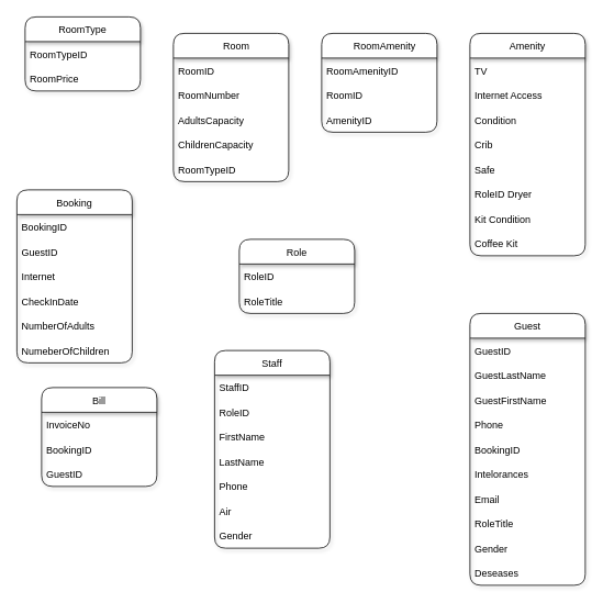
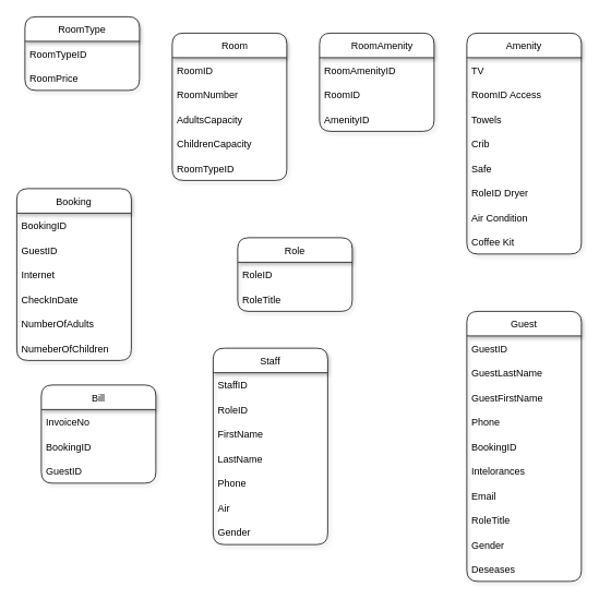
  <mxCell id="0" />
  <mxCell id="1" parent="0" />
  <mxCell id="2" value="Booking" style="swimlane;fontStyle=0;childLayout=stackLayout;horizontal=1;startSize=30;horizontalStack=0;resizeParent=1;resizeParentMax=0;resizeLast=0;collapsible=1;marginBottom=0;rounded=1;shadow=1;" vertex="1" parent="1"><mxGeometry x="20" y="230" width="140" height="210" as="geometry" /></mxCell>
  <mxCell id="3" value="BookingID" style="text;strokeColor=none;fillColor=none;align=left;verticalAlign=middle;spacingLeft=4;spacingRight=4;overflow=hidden;points=[[0,0.5],[1,0.5]];portConstraint=eastwest;rotatable=0;" vertex="1" parent="2"><mxGeometry y="30" width="140" height="30" as="geometry" /></mxCell>
  <mxCell id="4" value="GuestID" style="text;strokeColor=none;fillColor=none;align=left;verticalAlign=middle;spacingLeft=4;spacingRight=4;overflow=hidden;points=[[0,0.5],[1,0.5]];portConstraint=eastwest;rotatable=0;" vertex="1" parent="2"><mxGeometry y="60" width="140" height="30" as="geometry" /></mxCell>
  <mxCell id="5" value="Internet" style="text;strokeColor=none;fillColor=none;align=left;verticalAlign=middle;spacingLeft=4;spacingRight=4;overflow=hidden;points=[[0,0.5],[1,0.5]];portConstraint=eastwest;rotatable=0;" vertex="1" parent="2"><mxGeometry y="90" width="140" height="30" as="geometry" /></mxCell>
  <mxCell id="6" value="CheckInDate" style="text;strokeColor=none;fillColor=none;align=left;verticalAlign=middle;spacingLeft=4;spacingRight=4;overflow=hidden;points=[[0,0.5],[1,0.5]];portConstraint=eastwest;rotatable=0;" vertex="1" parent="2"><mxGeometry y="120" width="140" height="30" as="geometry" /></mxCell>
  <mxCell id="7" value="NumberOfAdults" style="text;strokeColor=none;fillColor=none;align=left;verticalAlign=middle;spacingLeft=4;spacingRight=4;overflow=hidden;points=[[0,0.5],[1,0.5]];portConstraint=eastwest;rotatable=0;" vertex="1" parent="2"><mxGeometry y="150" width="140" height="30" as="geometry" /></mxCell>
  <mxCell id="8" value="NumeberOfChildren" style="text;strokeColor=none;fillColor=none;align=left;verticalAlign=middle;spacingLeft=4;spacingRight=4;overflow=hidden;points=[[0,0.5],[1,0.5]];portConstraint=eastwest;rotatable=0;" vertex="1" parent="2"><mxGeometry y="180" width="140" height="30" as="geometry" /></mxCell>
  <mxCell id="9" value="    Room" style="swimlane;fontStyle=0;childLayout=stackLayout;horizontal=1;startSize=30;horizontalStack=0;resizeParent=1;resizeParentMax=0;resizeLast=0;collapsible=1;marginBottom=0;rounded=1;shadow=1;" vertex="1" parent="1"><mxGeometry x="210" y="40" width="140" height="180" as="geometry" /></mxCell>
  <mxCell id="10" value="RoomID" style="text;strokeColor=none;fillColor=none;align=left;verticalAlign=middle;spacingLeft=4;spacingRight=4;overflow=hidden;points=[[0,0.5],[1,0.5]];portConstraint=eastwest;rotatable=0;" vertex="1" parent="9"><mxGeometry y="30" width="140" height="30" as="geometry" /></mxCell>
  <mxCell id="11" value="RoomNumber" style="text;strokeColor=none;fillColor=none;align=left;verticalAlign=middle;spacingLeft=4;spacingRight=4;overflow=hidden;points=[[0,0.5],[1,0.5]];portConstraint=eastwest;rotatable=0;" vertex="1" parent="9"><mxGeometry y="60" width="140" height="30" as="geometry" /></mxCell>
  <mxCell id="12" value="AdultsCapacity" style="text;strokeColor=none;fillColor=none;align=left;verticalAlign=middle;spacingLeft=4;spacingRight=4;overflow=hidden;points=[[0,0.5],[1,0.5]];portConstraint=eastwest;rotatable=0;" vertex="1" parent="9"><mxGeometry y="90" width="140" height="30" as="geometry" /></mxCell>
  <mxCell id="13" value="ChildrenCapacity" style="text;strokeColor=none;fillColor=none;align=left;verticalAlign=middle;spacingLeft=4;spacingRight=4;overflow=hidden;points=[[0,0.5],[1,0.5]];portConstraint=eastwest;rotatable=0;" vertex="1" parent="9"><mxGeometry y="120" width="140" height="30" as="geometry" /></mxCell>
  <mxCell id="14" value="RoomTypeID" style="text;strokeColor=none;fillColor=none;align=left;verticalAlign=middle;spacingLeft=4;spacingRight=4;overflow=hidden;points=[[0,0.5],[1,0.5]];portConstraint=eastwest;rotatable=0;" vertex="1" parent="9"><mxGeometry y="150" width="140" height="30" as="geometry" /></mxCell>
  <mxCell id="15" value="    RoomAmenity" style="swimlane;fontStyle=0;childLayout=stackLayout;horizontal=1;startSize=30;horizontalStack=0;resizeParent=1;resizeParentMax=0;resizeLast=0;collapsible=1;marginBottom=0;rounded=1;shadow=1;" vertex="1" parent="1"><mxGeometry x="390" y="40" width="140" height="120" as="geometry" /></mxCell>
  <mxCell id="16" value="RoomAmenityID" style="text;strokeColor=none;fillColor=none;align=left;verticalAlign=middle;spacingLeft=4;spacingRight=4;overflow=hidden;points=[[0,0.5],[1,0.5]];portConstraint=eastwest;rotatable=0;" vertex="1" parent="15"><mxGeometry y="30" width="140" height="30" as="geometry" /></mxCell>
  <mxCell id="17" value="RoomID" style="text;strokeColor=none;fillColor=none;align=left;verticalAlign=middle;spacingLeft=4;spacingRight=4;overflow=hidden;points=[[0,0.5],[1,0.5]];portConstraint=eastwest;rotatable=0;" vertex="1" parent="15"><mxGeometry y="60" width="140" height="30" as="geometry" /></mxCell>
  <mxCell id="18" value="AmenityID" style="text;strokeColor=none;fillColor=none;align=left;verticalAlign=middle;spacingLeft=4;spacingRight=4;overflow=hidden;points=[[0,0.5],[1,0.5]];portConstraint=eastwest;rotatable=0;" vertex="1" parent="15"><mxGeometry y="90" width="140" height="30" as="geometry" /></mxCell>
  <mxCell id="19" value="Amenity" style="swimlane;fontStyle=0;childLayout=stackLayout;horizontal=1;startSize=30;horizontalStack=0;resizeParent=1;resizeParentMax=0;resizeLast=0;collapsible=1;marginBottom=0;rounded=1;shadow=1;" vertex="1" parent="1"><mxGeometry x="570" y="40" width="140" height="270" as="geometry" /></mxCell>
  <mxCell id="20" value="TV" style="text;strokeColor=none;fillColor=none;align=left;verticalAlign=middle;spacingLeft=4;spacingRight=4;overflow=hidden;points=[[0,0.5],[1,0.5]];portConstraint=eastwest;rotatable=0;rounded=1;shadow=1;" vertex="1" parent="19"><mxGeometry y="30" width="140" height="30" as="geometry" /></mxCell>
- <mxCell id="21" value="Internet Access" style="text;strokeColor=none;fillColor=none;align=left;verticalAlign=middle;spacingLeft=4;spacingRight=4;overflow=hidden;points=[[0,0.5],[1,0.5]];portConstraint=eastwest;rotatable=0;rounded=1;shadow=1;" vertex="1" parent="19"><mxGeometry y="60" width="140" height="30" as="geometry" /></mxCell>
- <mxCell id="22" value="Condition" style="text;strokeColor=none;fillColor=none;align=left;verticalAlign=middle;spacingLeft=4;spacingRight=4;overflow=hidden;points=[[0,0.5],[1,0.5]];portConstraint=eastwest;rotatable=0;rounded=1;shadow=1;" vertex="1" parent="19"><mxGeometry y="90" width="140" height="30" as="geometry" /></mxCell>
+ <mxCell id="21" value="RoomID Access" style="text;strokeColor=none;fillColor=none;align=left;verticalAlign=middle;spacingLeft=4;spacingRight=4;overflow=hidden;points=[[0,0.5],[1,0.5]];portConstraint=eastwest;rotatable=0;rounded=1;shadow=1;" vertex="1" parent="19"><mxGeometry y="60" width="140" height="30" as="geometry" /></mxCell>
+ <mxCell id="22" value="Towels" style="text;strokeColor=none;fillColor=none;align=left;verticalAlign=middle;spacingLeft=4;spacingRight=4;overflow=hidden;points=[[0,0.5],[1,0.5]];portConstraint=eastwest;rotatable=0;rounded=1;shadow=1;" vertex="1" parent="19"><mxGeometry y="90" width="140" height="30" as="geometry" /></mxCell>
  <mxCell id="23" value="Crib" style="text;strokeColor=none;fillColor=none;align=left;verticalAlign=middle;spacingLeft=4;spacingRight=4;overflow=hidden;points=[[0,0.5],[1,0.5]];portConstraint=eastwest;rotatable=0;rounded=1;shadow=1;" vertex="1" parent="19"><mxGeometry y="120" width="140" height="30" as="geometry" /></mxCell>
  <mxCell id="24" value="Safe" style="text;strokeColor=none;fillColor=none;align=left;verticalAlign=middle;spacingLeft=4;spacingRight=4;overflow=hidden;points=[[0,0.5],[1,0.5]];portConstraint=eastwest;rotatable=0;rounded=1;shadow=1;" vertex="1" parent="19"><mxGeometry y="150" width="140" height="30" as="geometry" /></mxCell>
  <mxCell id="25" value="RoleID Dryer" style="text;strokeColor=none;fillColor=none;align=left;verticalAlign=middle;spacingLeft=4;spacingRight=4;overflow=hidden;points=[[0,0.5],[1,0.5]];portConstraint=eastwest;rotatable=0;rounded=1;shadow=1;" vertex="1" parent="19"><mxGeometry y="180" width="140" height="30" as="geometry" /></mxCell>
- <mxCell id="26" value="Kit Condition" style="text;strokeColor=none;fillColor=none;align=left;verticalAlign=middle;spacingLeft=4;spacingRight=4;overflow=hidden;points=[[0,0.5],[1,0.5]];portConstraint=eastwest;rotatable=0;rounded=1;shadow=1;" vertex="1" parent="19"><mxGeometry y="210" width="140" height="30" as="geometry" /></mxCell>
+ <mxCell id="26" value="Air Condition" style="text;strokeColor=none;fillColor=none;align=left;verticalAlign=middle;spacingLeft=4;spacingRight=4;overflow=hidden;points=[[0,0.5],[1,0.5]];portConstraint=eastwest;rotatable=0;rounded=1;shadow=1;" vertex="1" parent="19"><mxGeometry y="210" width="140" height="30" as="geometry" /></mxCell>
  <mxCell id="27" value="Coffee Kit" style="text;strokeColor=none;fillColor=none;align=left;verticalAlign=middle;spacingLeft=4;spacingRight=4;overflow=hidden;points=[[0,0.5],[1,0.5]];portConstraint=eastwest;rotatable=0;rounded=1;shadow=1;" vertex="1" parent="19"><mxGeometry y="240" width="140" height="30" as="geometry" /></mxCell>
  <mxCell id="28" value="Staff" style="swimlane;fontStyle=0;childLayout=stackLayout;horizontal=1;startSize=30;horizontalStack=0;resizeParent=1;resizeParentMax=0;resizeLast=0;collapsible=1;marginBottom=0;rounded=1;shadow=1;" vertex="1" parent="1"><mxGeometry x="260" y="425" width="140" height="240" as="geometry" /></mxCell>
  <mxCell id="29" value="StaffID" style="text;strokeColor=none;fillColor=none;align=left;verticalAlign=middle;spacingLeft=4;spacingRight=4;overflow=hidden;points=[[0,0.5],[1,0.5]];portConstraint=eastwest;rotatable=0;" vertex="1" parent="28"><mxGeometry y="30" width="140" height="30" as="geometry" /></mxCell>
  <mxCell id="30" value="RoleID" style="text;strokeColor=none;fillColor=none;align=left;verticalAlign=middle;spacingLeft=4;spacingRight=4;overflow=hidden;points=[[0,0.5],[1,0.5]];portConstraint=eastwest;rotatable=0;" vertex="1" parent="28"><mxGeometry y="60" width="140" height="30" as="geometry" /></mxCell>
  <mxCell id="31" value="FirstName" style="text;strokeColor=none;fillColor=none;align=left;verticalAlign=middle;spacingLeft=4;spacingRight=4;overflow=hidden;points=[[0,0.5],[1,0.5]];portConstraint=eastwest;rotatable=0;" vertex="1" parent="28"><mxGeometry y="90" width="140" height="30" as="geometry" /></mxCell>
  <mxCell id="32" value="LastName" style="text;strokeColor=none;fillColor=none;align=left;verticalAlign=middle;spacingLeft=4;spacingRight=4;overflow=hidden;points=[[0,0.5],[1,0.5]];portConstraint=eastwest;rotatable=0;" vertex="1" parent="28"><mxGeometry y="120" width="140" height="30" as="geometry" /></mxCell>
  <mxCell id="33" value="Phone" style="text;strokeColor=none;fillColor=none;align=left;verticalAlign=middle;spacingLeft=4;spacingRight=4;overflow=hidden;points=[[0,0.5],[1,0.5]];portConstraint=eastwest;rotatable=0;" vertex="1" parent="28"><mxGeometry y="150" width="140" height="30" as="geometry" /></mxCell>
  <mxCell id="34" value="Air" style="text;strokeColor=none;fillColor=none;align=left;verticalAlign=middle;spacingLeft=4;spacingRight=4;overflow=hidden;points=[[0,0.5],[1,0.5]];portConstraint=eastwest;rotatable=0;" vertex="1" parent="28"><mxGeometry y="180" width="140" height="30" as="geometry" /></mxCell>
  <mxCell id="35" value="Gender" style="text;strokeColor=none;fillColor=none;align=left;verticalAlign=middle;spacingLeft=4;spacingRight=4;overflow=hidden;points=[[0,0.5],[1,0.5]];portConstraint=eastwest;rotatable=0;" vertex="1" parent="28"><mxGeometry y="210" width="140" height="30" as="geometry" /></mxCell>
  <mxCell id="36" value="Role" style="swimlane;fontStyle=0;childLayout=stackLayout;horizontal=1;startSize=30;horizontalStack=0;resizeParent=1;resizeParentMax=0;resizeLast=0;collapsible=1;marginBottom=0;rounded=1;shadow=1;" vertex="1" parent="1"><mxGeometry x="290" y="290" width="140" height="90" as="geometry" /></mxCell>
  <mxCell id="37" value="RoleID" style="text;strokeColor=none;fillColor=none;align=left;verticalAlign=middle;spacingLeft=4;spacingRight=4;overflow=hidden;points=[[0,0.5],[1,0.5]];portConstraint=eastwest;rotatable=0;" vertex="1" parent="36"><mxGeometry y="30" width="140" height="30" as="geometry" /></mxCell>
  <mxCell id="38" value="RoleTitle" style="text;strokeColor=none;fillColor=none;align=left;verticalAlign=middle;spacingLeft=4;spacingRight=4;overflow=hidden;points=[[0,0.5],[1,0.5]];portConstraint=eastwest;rotatable=0;" vertex="1" parent="36"><mxGeometry y="60" width="140" height="30" as="geometry" /></mxCell>
  <mxCell id="39" value="Guest" style="swimlane;fontStyle=0;childLayout=stackLayout;horizontal=1;startSize=30;horizontalStack=0;resizeParent=1;resizeParentMax=0;resizeLast=0;collapsible=1;marginBottom=0;rounded=1;shadow=1;" vertex="1" parent="1"><mxGeometry x="570" y="380" width="140" height="330" as="geometry" /></mxCell>
  <mxCell id="40" value="GuestID" style="text;strokeColor=none;fillColor=none;align=left;verticalAlign=middle;spacingLeft=4;spacingRight=4;overflow=hidden;points=[[0,0.5],[1,0.5]];portConstraint=eastwest;rotatable=0;" vertex="1" parent="39"><mxGeometry y="30" width="140" height="30" as="geometry" /></mxCell>
  <mxCell id="41" value="GuestLastName" style="text;strokeColor=none;fillColor=none;align=left;verticalAlign=middle;spacingLeft=4;spacingRight=4;overflow=hidden;points=[[0,0.5],[1,0.5]];portConstraint=eastwest;rotatable=0;" vertex="1" parent="39"><mxGeometry y="60" width="140" height="30" as="geometry" /></mxCell>
  <mxCell id="42" value="GuestFirstName" style="text;strokeColor=none;fillColor=none;align=left;verticalAlign=middle;spacingLeft=4;spacingRight=4;overflow=hidden;points=[[0,0.5],[1,0.5]];portConstraint=eastwest;rotatable=0;" vertex="1" parent="39"><mxGeometry y="90" width="140" height="30" as="geometry" /></mxCell>
  <mxCell id="43" value="Phone" style="text;strokeColor=none;fillColor=none;align=left;verticalAlign=middle;spacingLeft=4;spacingRight=4;overflow=hidden;points=[[0,0.5],[1,0.5]];portConstraint=eastwest;rotatable=0;" vertex="1" parent="39"><mxGeometry y="120" width="140" height="30" as="geometry" /></mxCell>
  <mxCell id="44" value="BookingID" style="text;strokeColor=none;fillColor=none;align=left;verticalAlign=middle;spacingLeft=4;spacingRight=4;overflow=hidden;points=[[0,0.5],[1,0.5]];portConstraint=eastwest;rotatable=0;" vertex="1" parent="39"><mxGeometry y="150" width="140" height="30" as="geometry" /></mxCell>
  <mxCell id="45" value="Intelorances" style="text;strokeColor=none;fillColor=none;align=left;verticalAlign=middle;spacingLeft=4;spacingRight=4;overflow=hidden;points=[[0,0.5],[1,0.5]];portConstraint=eastwest;rotatable=0;" vertex="1" parent="39"><mxGeometry y="180" width="140" height="30" as="geometry" /></mxCell>
  <mxCell id="46" value="Email" style="text;strokeColor=none;fillColor=none;align=left;verticalAlign=middle;spacingLeft=4;spacingRight=4;overflow=hidden;points=[[0,0.5],[1,0.5]];portConstraint=eastwest;rotatable=0;" vertex="1" parent="39"><mxGeometry y="210" width="140" height="30" as="geometry" /></mxCell>
  <mxCell id="47" value="RoleTitle" style="text;strokeColor=none;fillColor=none;align=left;verticalAlign=middle;spacingLeft=4;spacingRight=4;overflow=hidden;points=[[0,0.5],[1,0.5]];portConstraint=eastwest;rotatable=0;" vertex="1" parent="39"><mxGeometry y="240" width="140" height="30" as="geometry" /></mxCell>
  <mxCell id="48" value="Gender" style="text;strokeColor=none;fillColor=none;align=left;verticalAlign=middle;spacingLeft=4;spacingRight=4;overflow=hidden;points=[[0,0.5],[1,0.5]];portConstraint=eastwest;rotatable=0;" vertex="1" parent="39"><mxGeometry y="270" width="140" height="30" as="geometry" /></mxCell>
  <mxCell id="49" value="Deseases" style="text;strokeColor=none;fillColor=none;align=left;verticalAlign=middle;spacingLeft=4;spacingRight=4;overflow=hidden;points=[[0,0.5],[1,0.5]];portConstraint=eastwest;rotatable=0;" vertex="1" parent="39"><mxGeometry y="300" width="140" height="30" as="geometry" /></mxCell>
  <mxCell id="50" value="RoomType" style="swimlane;fontStyle=0;childLayout=stackLayout;horizontal=1;startSize=30;horizontalStack=0;resizeParent=1;resizeParentMax=0;resizeLast=0;collapsible=1;marginBottom=0;rounded=1;shadow=1;" vertex="1" parent="1"><mxGeometry x="30" y="20" width="140" height="90" as="geometry" /></mxCell>
  <mxCell id="51" value="RoomTypeID" style="text;strokeColor=none;fillColor=none;align=left;verticalAlign=middle;spacingLeft=4;spacingRight=4;overflow=hidden;points=[[0,0.5],[1,0.5]];portConstraint=eastwest;rotatable=0;" vertex="1" parent="50"><mxGeometry y="30" width="140" height="30" as="geometry" /></mxCell>
  <mxCell id="52" value="RoomPrice" style="text;strokeColor=none;fillColor=none;align=left;verticalAlign=middle;spacingLeft=4;spacingRight=4;overflow=hidden;points=[[0,0.5],[1,0.5]];portConstraint=eastwest;rotatable=0;" vertex="1" parent="50"><mxGeometry y="60" width="140" height="30" as="geometry" /></mxCell>
  <mxCell id="53" value="Bill" style="swimlane;fontStyle=0;childLayout=stackLayout;horizontal=1;startSize=30;horizontalStack=0;resizeParent=1;resizeParentMax=0;resizeLast=0;collapsible=1;marginBottom=0;rounded=1;shadow=1;" vertex="1" parent="1"><mxGeometry x="50" y="470" width="140" height="120" as="geometry" /></mxCell>
  <mxCell id="54" value="InvoiceNo" style="text;strokeColor=none;fillColor=none;align=left;verticalAlign=middle;spacingLeft=4;spacingRight=4;overflow=hidden;points=[[0,0.5],[1,0.5]];portConstraint=eastwest;rotatable=0;rounded=1;shadow=1;" vertex="1" parent="53"><mxGeometry y="30" width="140" height="30" as="geometry" /></mxCell>
  <mxCell id="55" value="BookingID" style="text;strokeColor=none;fillColor=none;align=left;verticalAlign=middle;spacingLeft=4;spacingRight=4;overflow=hidden;points=[[0,0.5],[1,0.5]];portConstraint=eastwest;rotatable=0;rounded=1;shadow=1;" vertex="1" parent="53"><mxGeometry y="60" width="140" height="30" as="geometry" /></mxCell>
  <mxCell id="56" value="GuestID" style="text;strokeColor=none;fillColor=none;align=left;verticalAlign=middle;spacingLeft=4;spacingRight=4;overflow=hidden;points=[[0,0.5],[1,0.5]];portConstraint=eastwest;rotatable=0;rounded=1;shadow=1;" vertex="1" parent="53"><mxGeometry y="90" width="140" height="30" as="geometry" /></mxCell>
